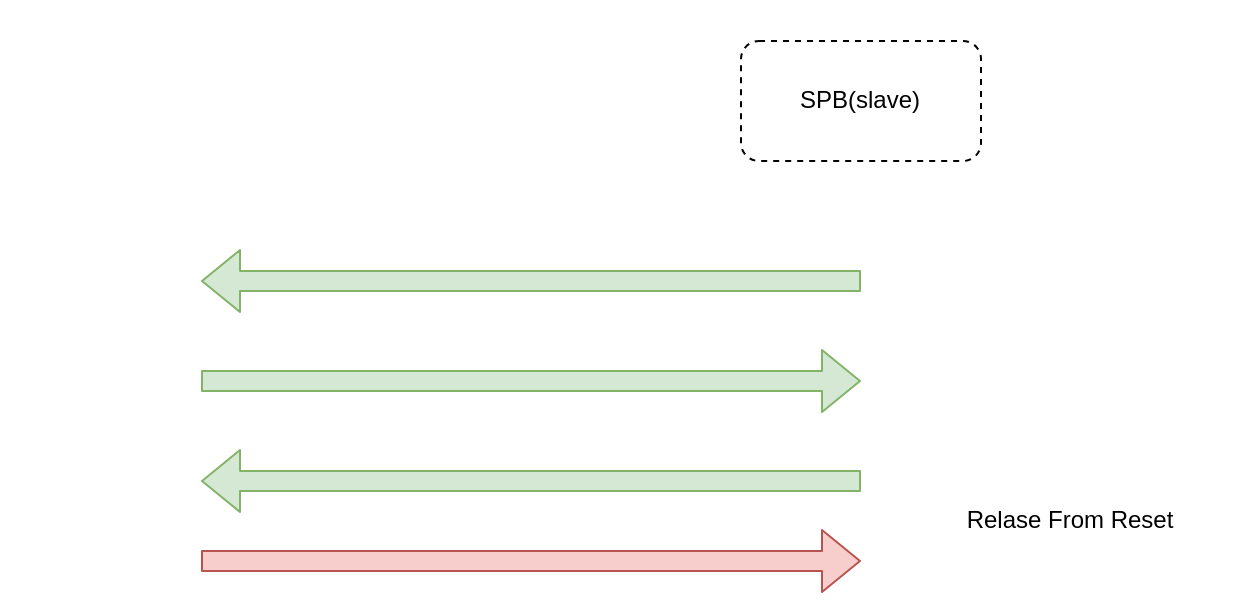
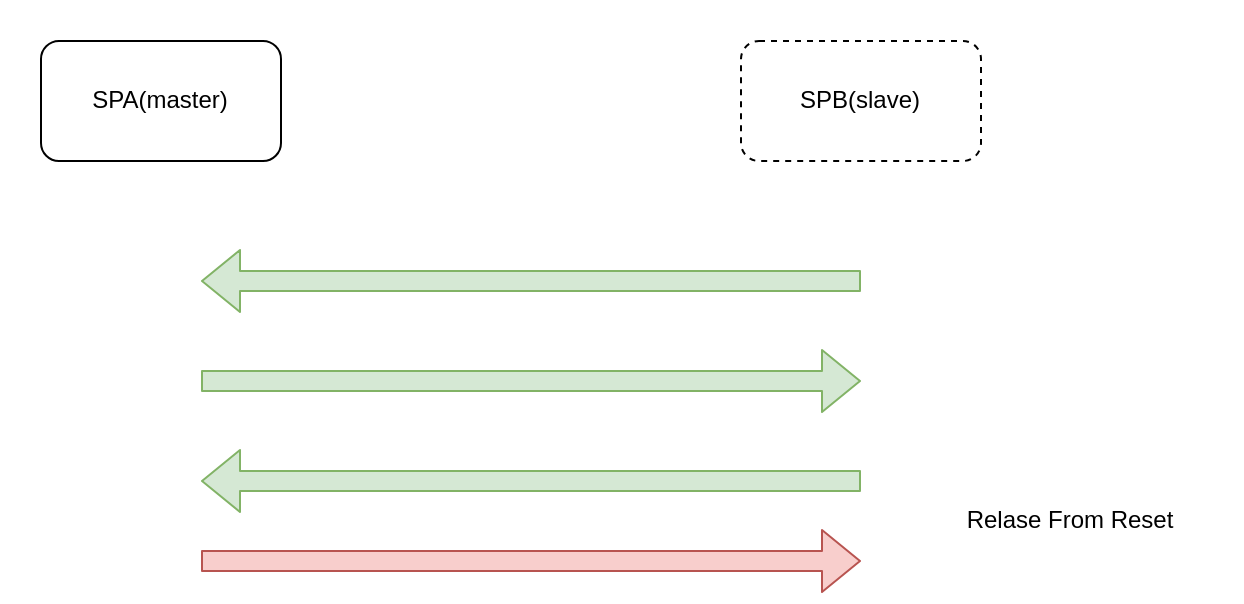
  <mxCell id="0" />
  <mxCell id="1" parent="0" />
+ <mxCell id="2" value="SPA(master)" style="rounded=1;whiteSpace=wrap;html=1;" vertex="1" parent="1"><mxGeometry x="20" y="20" width="120" height="60" as="geometry" /></mxCell>
  <mxCell id="3" value="SPB(slave)" style="rounded=1;whiteSpace=wrap;html=1;dashed=1;" vertex="1" parent="1"><mxGeometry x="370" y="20" width="120" height="60" as="geometry" /></mxCell>
  <mxCell id="4" value="" style="shape=flexArrow;endArrow=classic;html=1;fillColor=#d5e8d4;strokeColor=#82b366;" edge="1" parent="1"><mxGeometry width="50" height="50" relative="1" as="geometry"><mxPoint x="100" y="190" as="sourcePoint" /><mxPoint x="430" y="190" as="targetPoint" /></mxGeometry></mxCell>
  <mxCell id="5" value="" style="shape=flexArrow;endArrow=classic;html=1;fillColor=#f8cecc;strokeColor=#b85450;" edge="1" parent="1"><mxGeometry width="50" height="50" relative="1" as="geometry"><mxPoint x="100" y="280" as="sourcePoint" /><mxPoint x="430" y="280" as="targetPoint" /></mxGeometry></mxCell>
  <mxCell id="6" value="" style="shape=flexArrow;endArrow=classic;html=1;fillColor=#d5e8d4;strokeColor=#82b366;" edge="1" parent="1"><mxGeometry width="50" height="50" relative="1" as="geometry"><mxPoint x="430" y="240" as="sourcePoint" /><mxPoint x="100" y="240" as="targetPoint" /></mxGeometry></mxCell>
  <mxCell id="7" value="" style="shape=flexArrow;endArrow=classic;html=1;fillColor=#d5e8d4;strokeColor=#82b366;" edge="1" parent="1"><mxGeometry width="50" height="50" relative="1" as="geometry"><mxPoint x="430" y="140" as="sourcePoint" /><mxPoint x="100" y="140" as="targetPoint" /></mxGeometry></mxCell>
  <mxCell id="8" value="Relase From Reset" style="text;html=1;strokeColor=none;fillColor=none;align=center;verticalAlign=middle;whiteSpace=wrap;rounded=0;" vertex="1" parent="1"><mxGeometry x="470" y="250" width="130" height="20" as="geometry" /></mxCell>
